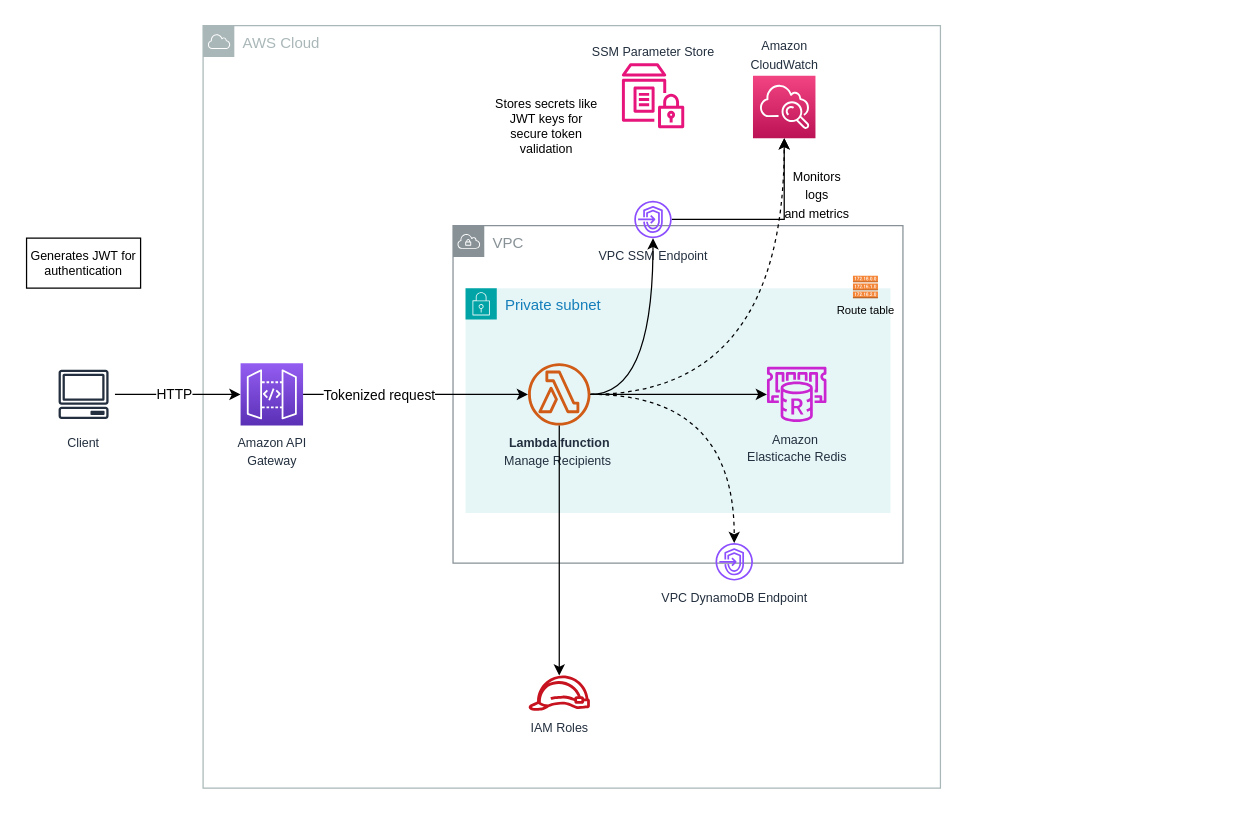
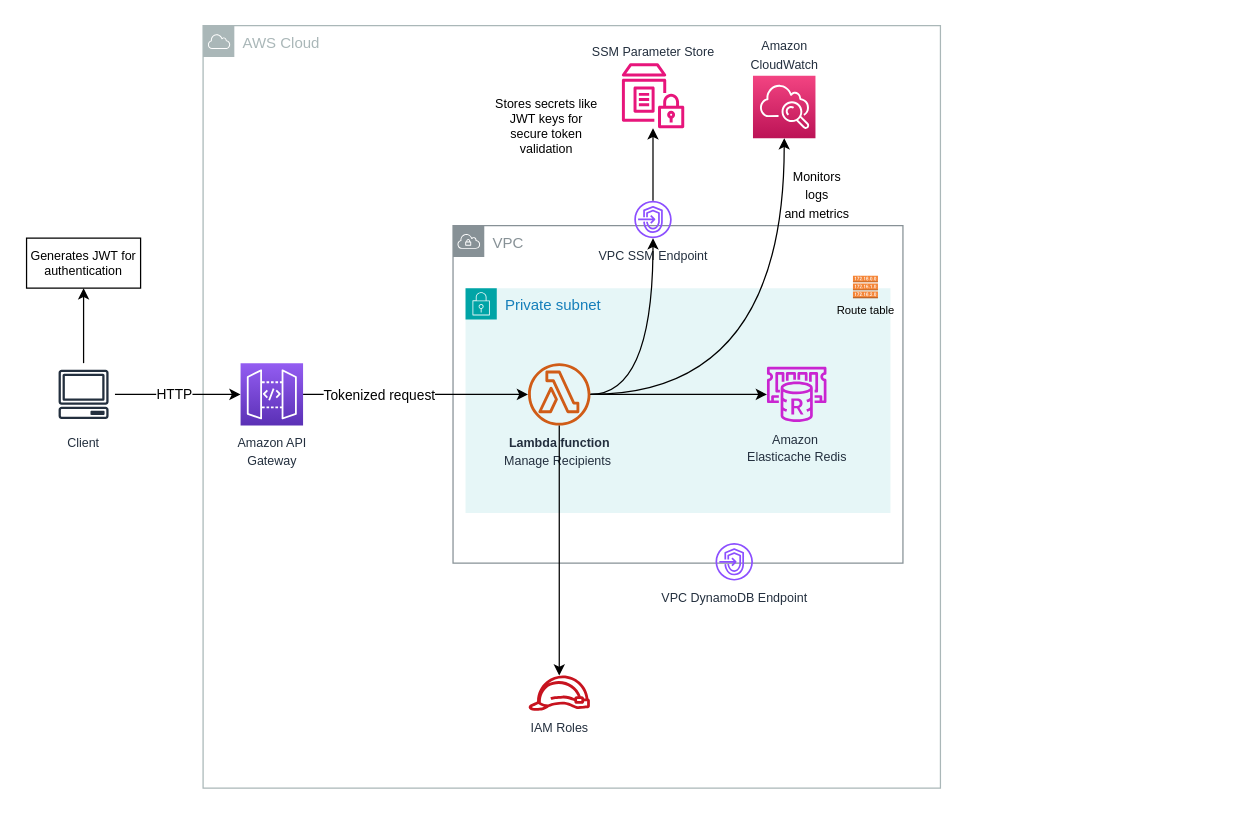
  <mxCell id="0" />
  <mxCell id="1" parent="0" />
  <mxCell id="2" value="AWS Cloud" style="sketch=0;outlineConnect=0;gradientColor=none;html=1;whiteSpace=wrap;fontSize=12;fontStyle=0;shape=mxgraph.aws4.group;grIcon=mxgraph.aws4.group_aws_cloud;strokeColor=#AAB7B8;fillColor=none;verticalAlign=top;align=left;spacingLeft=30;fontColor=#AAB7B8;dashed=0;" vertex="1" parent="1"><mxGeometry x="162" y="20" width="590" height="610" as="geometry" /></mxCell>
  <mxCell id="3" value="VPC" style="sketch=0;outlineConnect=0;gradientColor=none;html=1;whiteSpace=wrap;fontSize=12;fontStyle=0;shape=mxgraph.aws4.group;grIcon=mxgraph.aws4.group_vpc;strokeColor=#879196;fillColor=none;verticalAlign=top;align=left;spacingLeft=30;fontColor=#879196;dashed=0;" vertex="1" parent="1"><mxGeometry x="362" y="180" width="360" height="270" as="geometry" /></mxCell>
  <mxCell id="4" value="Private subnet" style="points=[[0,0],[0.25,0],[0.5,0],[0.75,0],[1,0],[1,0.25],[1,0.5],[1,0.75],[1,1],[0.75,1],[0.5,1],[0.25,1],[0,1],[0,0.75],[0,0.5],[0,0.25]];outlineConnect=0;gradientColor=none;html=1;whiteSpace=wrap;fontSize=12;fontStyle=0;container=1;pointerEvents=0;collapsible=0;recursiveResize=0;shape=mxgraph.aws4.group;grIcon=mxgraph.aws4.group_security_group;grStroke=0;strokeColor=#00A4A6;fillColor=#E6F6F7;verticalAlign=top;align=left;spacingLeft=30;fontColor=#147EBA;dashed=0;" vertex="1" parent="1"><mxGeometry x="372" y="230" width="340" height="180" as="geometry" /></mxCell>
  <mxCell id="5" value="&lt;div&gt;&lt;font style=&quot;font-size: 10px;&quot;&gt;Amazon&amp;nbsp;&lt;/font&gt;&lt;/div&gt;&lt;div&gt;&lt;font style=&quot;font-size: 10px;&quot;&gt;Elasticache Redis&lt;/font&gt;&lt;/div&gt;" style="outlineConnect=0;fontColor=#232F3E;gradientColor=none;fillColor=#C925D1;strokeColor=none;dashed=0;verticalLabelPosition=bottom;verticalAlign=top;align=center;html=1;fontSize=12;fontStyle=0;aspect=fixed;pointerEvents=1;shape=mxgraph.aws4.elasticache_for_redis;rounded=0;" parent="4" vertex="1"><mxGeometry x="240" y="62.88" width="50" height="44.23" as="geometry" /></mxCell>
  <mxCell id="6" value="&lt;div&gt;&lt;font style=&quot;font-size: 10px;&quot;&gt;&lt;b&gt;Lambda function&lt;/b&gt;&lt;br&gt;&lt;/font&gt;&lt;/div&gt;&lt;font style=&quot;font-size: 10px;&quot;&gt;Manage Recipients&amp;nbsp;&lt;/font&gt;&lt;div&gt;&lt;br&gt;&lt;/div&gt;" style="outlineConnect=0;fontColor=#232F3E;gradientColor=none;fillColor=#D05C17;strokeColor=none;dashed=0;verticalLabelPosition=bottom;verticalAlign=top;align=center;html=1;fontSize=12;fontStyle=0;aspect=fixed;pointerEvents=1;shape=mxgraph.aws4.lambda_function;labelBackgroundColor=none;rounded=0;" parent="4" vertex="1"><mxGeometry x="50" y="60.0" width="50" height="50" as="geometry" /></mxCell>
  <mxCell id="7" value="" style="edgeStyle=orthogonalEdgeStyle;rounded=0;orthogonalLoop=1;jettySize=auto;labelBackgroundColor=none;html=1;" parent="4" source="6" target="5" edge="1"><mxGeometry x="0.013" y="26" relative="1" as="geometry"><mxPoint as="offset" /></mxGeometry></mxCell>
  <mxCell id="8" style="edgeStyle=orthogonalEdgeStyle;rounded=0;orthogonalLoop=1;jettySize=auto;html=1;" parent="1" source="10" target="6" edge="1"><mxGeometry relative="1" as="geometry"><Array as="points" /></mxGeometry></mxCell>
  <mxCell id="9" value="Tokenized request" style="edgeLabel;html=1;align=center;verticalAlign=middle;resizable=0;points=[];rounded=0;" parent="8" vertex="1" connectable="0"><mxGeometry x="-0.156" y="1" relative="1" as="geometry"><mxPoint x="-16" y="1" as="offset" /></mxGeometry></mxCell>
  <mxCell id="10" value="&lt;font style=&quot;font-size: 10px;&quot;&gt;Amazon API&lt;br&gt;Gateway&lt;/font&gt;" style="outlineConnect=0;fontColor=#232F3E;gradientColor=#945DF2;gradientDirection=north;fillColor=#5A30B5;strokeColor=#ffffff;dashed=0;verticalLabelPosition=bottom;verticalAlign=top;align=center;html=1;fontSize=12;fontStyle=0;aspect=fixed;shape=mxgraph.aws4.resourceIcon;resIcon=mxgraph.aws4.api_gateway;labelBackgroundColor=#ffffff;rounded=0;" parent="1" vertex="1"><mxGeometry x="192" y="290" width="50" height="50" as="geometry" /></mxCell>
  <mxCell id="11" value="&lt;font style=&quot;font-size: 10px;&quot;&gt;IAM Roles&lt;/font&gt;" style="outlineConnect=0;fontColor=#232F3E;gradientColor=none;fillColor=#C7131F;strokeColor=none;dashed=0;verticalLabelPosition=bottom;verticalAlign=top;align=center;html=1;fontSize=12;fontStyle=0;aspect=fixed;pointerEvents=1;shape=mxgraph.aws4.role;labelBackgroundColor=#ffffff;rounded=0;" parent="1" vertex="1"><mxGeometry x="422" y="540" width="50" height="28.21" as="geometry" /></mxCell>
  <mxCell id="12" style="edgeStyle=orthogonalEdgeStyle;rounded=0;orthogonalLoop=1;jettySize=auto;html=1;" parent="1" source="14" target="10" edge="1"><mxGeometry relative="1" as="geometry"><mxPoint x="212" y="388" as="targetPoint" /><mxPoint x="94.5" y="368" as="sourcePoint" /></mxGeometry></mxCell>
  <mxCell id="13" value="HTTP" style="edgeLabel;html=1;align=center;verticalAlign=middle;resizable=0;points=[];rounded=0;" parent="12" vertex="1" connectable="0"><mxGeometry x="-0.07" y="2" relative="1" as="geometry"><mxPoint y="1" as="offset" /></mxGeometry></mxCell>
  <mxCell id="14" value="&lt;font style=&quot;font-size: 10px;&quot;&gt;Client&lt;/font&gt;" style="outlineConnect=0;fontColor=#232F3E;gradientColor=none;strokeColor=#232F3E;fillColor=#ffffff;dashed=0;verticalLabelPosition=bottom;verticalAlign=top;align=center;html=1;fontSize=12;fontStyle=0;aspect=fixed;shape=mxgraph.aws4.resourceIcon;resIcon=mxgraph.aws4.client;rounded=0;" parent="1" vertex="1"><mxGeometry x="41.37" y="290" width="50" height="50" as="geometry" /></mxCell>
  <mxCell id="15" value="&lt;font style=&quot;font-size: 10px;&quot;&gt;SSM Parameter Store&lt;/font&gt;" style="outlineConnect=0;fontColor=#232F3E;gradientColor=none;fillColor=#E7157B;strokeColor=none;dashed=0;verticalLabelPosition=top;verticalAlign=bottom;align=center;html=1;fontSize=12;fontStyle=0;aspect=fixed;pointerEvents=1;shape=mxgraph.aws4.parameter_store;rounded=0;labelPosition=center;" parent="1" vertex="1"><mxGeometry x="497" y="50" width="50" height="52" as="geometry" /></mxCell>
  <mxCell id="16" value="&lt;span style=&quot;text-align: start;&quot;&gt;&lt;font&gt;Stores secrets like JWT keys for secure token validation&lt;/font&gt;&lt;/span&gt;" style="text;html=1;align=center;verticalAlign=middle;whiteSpace=wrap;rounded=0;fontSize=10;" parent="1" vertex="1"><mxGeometry x="392" y="70" width="90" height="59" as="geometry" /></mxCell>
  <mxCell id="17" value="&lt;span style=&quot;text-align: start;&quot;&gt;&lt;font&gt;Generates JWT for authentication&lt;/font&gt;&lt;/span&gt;" style="shape=note;size=0;whiteSpace=wrap;html=1;rounded=0;fontSize=10;" parent="1" vertex="1"><mxGeometry x="20.75" y="190" width="91.25" height="40" as="geometry" /></mxCell>
  <mxCell id="18" value="&lt;font style=&quot;font-size: 10px;&quot;&gt;VPC DynamoDB Endpoint&lt;/font&gt;" style="outlineConnect=0;fontColor=#232F3E;gradientColor=none;fillColor=#8C4FFF;strokeColor=none;dashed=0;verticalLabelPosition=bottom;verticalAlign=top;align=center;html=1;fontSize=12;fontStyle=0;aspect=fixed;pointerEvents=1;shape=mxgraph.aws4.endpoints;rounded=0;" parent="1" vertex="1"><mxGeometry x="572" y="434" width="30" height="30" as="geometry" /></mxCell>
- <mxCell id="19" style="edgeStyle=orthogonalEdgeStyle;rounded=0;orthogonalLoop=1;jettySize=auto;html=1;" parent="1" source="20" target="22" edge="1"><mxGeometry relative="1" as="geometry"><mxPoint x="570" y="158" as="targetPoint" /></mxGeometry></mxCell>
+ <mxCell id="19" style="edgeStyle=orthogonalEdgeStyle;rounded=0;orthogonalLoop=1;jettySize=auto;html=1;" parent="1" source="20" target="15" edge="1"><mxGeometry relative="1" as="geometry"><mxPoint x="570" y="158" as="targetPoint" /></mxGeometry></mxCell>
  <mxCell id="20" value="&lt;font style=&quot;font-size: 10px;&quot;&gt;VPC SSM Endpoint&lt;/font&gt;" style="outlineConnect=0;fontColor=#232F3E;gradientColor=none;fillColor=#8C4FFF;strokeColor=none;dashed=0;verticalLabelPosition=bottom;verticalAlign=top;align=center;html=1;fontSize=12;fontStyle=0;aspect=fixed;pointerEvents=1;shape=mxgraph.aws4.endpoints;rounded=0;" parent="1" vertex="1"><mxGeometry x="507" y="160" width="30" height="30" as="geometry" /></mxCell>
+ <mxCell id="21" style="edgeStyle=orthogonalEdgeStyle;rounded=0;orthogonalLoop=1;jettySize=auto;html=1;entryX=0.5;entryY=1;entryDx=0;entryDy=0;entryPerimeter=0;" parent="1" source="14" target="17" edge="1"><mxGeometry relative="1" as="geometry" /></mxCell>
  <mxCell id="22" value="&lt;font style=&quot;font-size: 10px;&quot;&gt;Amazon&lt;br&gt;CloudWatch&lt;/font&gt;" style="outlineConnect=0;fontColor=#232F3E;gradientColor=#F34482;gradientDirection=north;fillColor=#BC1356;strokeColor=#ffffff;dashed=0;verticalLabelPosition=top;verticalAlign=bottom;align=center;html=1;fontSize=12;fontStyle=0;aspect=fixed;shape=mxgraph.aws4.resourceIcon;resIcon=mxgraph.aws4.cloudwatch;labelBackgroundColor=#ffffff;rounded=0;labelPosition=center;" parent="1" vertex="1"><mxGeometry x="602" width="50" height="50" as="geometry" y="60" /></mxCell>
- <mxCell id="23" style="edgeStyle=orthogonalEdgeStyle;rounded=0;orthogonalLoop=1;jettySize=auto;html=1;curved=1;dashed=1;" edge="1" parent="1" source="6" target="18"><mxGeometry relative="1" as="geometry" /></mxCell>
- <mxCell id="24" style="edgeStyle=orthogonalEdgeStyle;rounded=0;orthogonalLoop=1;jettySize=auto;html=1;curved=1;dashed=1;" edge="1" parent="1" source="6" target="22"><mxGeometry relative="1" as="geometry" /></mxCell>
+ <mxCell id="24" style="edgeStyle=orthogonalEdgeStyle;rounded=0;orthogonalLoop=1;jettySize=auto;html=1;curved=1;dashed=0;" edge="1" parent="1" source="6" target="22"><mxGeometry relative="1" as="geometry" /></mxCell>
  <mxCell id="25" style="edgeStyle=orthogonalEdgeStyle;rounded=0;orthogonalLoop=1;jettySize=auto;html=1;curved=1;" edge="1" parent="1" source="6" target="20"><mxGeometry relative="1" as="geometry" /></mxCell>
  <mxCell id="26" value="&lt;span style=&quot;font-size: 10px; white-space: normal; text-align: start;&quot;&gt;Monitors logs and&amp;nbsp;&lt;/span&gt;&lt;span style=&quot;font-size: 10px; white-space: normal; text-align: start;&quot;&gt;metrics&lt;/span&gt;" style="edgeLabel;html=1;align=center;verticalAlign=middle;resizable=0;points=[];fontSize=12;labelBackgroundColor=none;" vertex="1" connectable="0" parent="1"><mxGeometry x="982.003" y="320.002" as="geometry"><mxPoint x="-330" y="-166" as="offset" /></mxGeometry></mxCell>
  <mxCell id="27" style="edgeStyle=orthogonalEdgeStyle;rounded=0;orthogonalLoop=1;jettySize=auto;html=1;" edge="1" parent="1" source="6" target="11"><mxGeometry relative="1" as="geometry" /></mxCell>
  <mxCell id="28" value="&lt;font style=&quot;font-size: 9px;&quot;&gt;Route table&lt;/font&gt;" style="outlineConnect=0;dashed=0;verticalLabelPosition=bottom;verticalAlign=bottom;align=center;html=1;shape=mxgraph.aws3.route_table;fillColor=#F58536;gradientColor=none;" vertex="1" parent="1"><mxGeometry x="682" y="220" width="20" height="18" as="geometry" /></mxCell>
